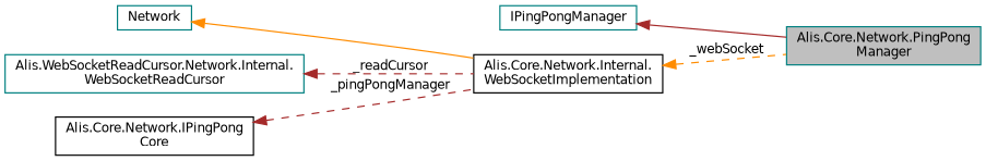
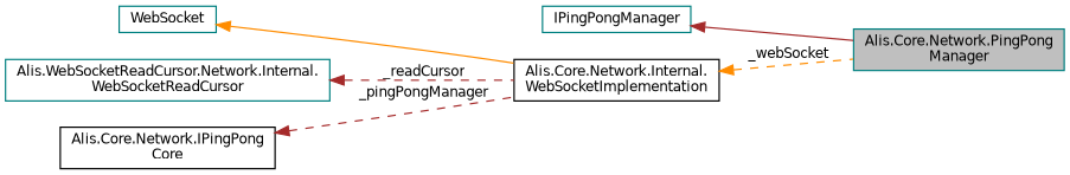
  digraph {
    rankdir=LR
    node [color=teal fillcolor=white fontname=Helvetica fontsize=10 shape=record style=filled]
    edge [color=brown dir=back fontname=Helvetica fontsize=10 labelfontname=Helvetica labelfontsize=10 style=dashed]
    n1 [fillcolor=grey75 fontcolor=black height=0.2 label="Alis.Core.Network.PingPong\lManager" width=0.4]
    n2 [height=0.2 label=IPingPongManager width=0.4]
    n3 [color=black height=0.2 label="Alis.Core.Network.Internal.\lWebSocketImplementation" width=0.4]
-   n4 [height=0.2 label=Network width=0.4]
+   n4 [height=0.2 label=WebSocket width=0.4]
    n5 [height=0.2 label="Alis.WebSocketReadCursor.Network.Internal.\lWebSocketReadCursor" width=0.4]
    n6 [color=black height=0.2 label="Alis.Core.Network.IPingPong\lCore" width=0.4]
    n2 -> n1 [style=solid]
    n3 -> n1 [color=darkorange label=" _webSocket"]
    n4 -> n3 [color=darkorange style=solid]
    n5 -> n3 [label=" _readCursor"]
    n6 -> n3 [label=" _pingPongManager"]
  }
